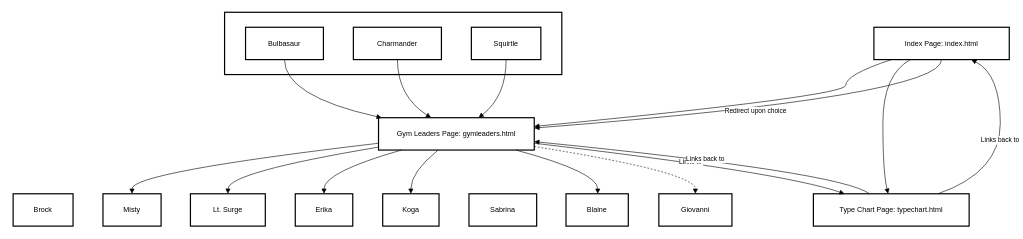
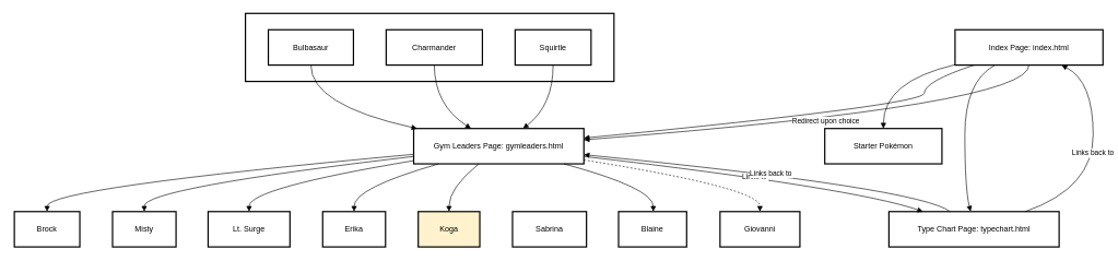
  <mxCell id="0" />
  <mxCell id="1" parent="0" />
  <mxCell id="2" value="Starter Pokémon Bio" style="whiteSpace=wrap;strokeWidth=2;" parent="1" vertex="1"><mxGeometry x="373" y="20" width="563" height="104" as="geometry" /></mxCell>
  <mxCell id="3" value="Index Page: index.html" style="whiteSpace=wrap;strokeWidth=2;" parent="1" vertex="1"><mxGeometry x="1457" y="45" width="226" height="54" as="geometry" /></mxCell>
  <mxCell id="4" value="Gym Leaders Page: gymleaders.html" style="whiteSpace=wrap;strokeWidth=2;" parent="1" vertex="1"><mxGeometry x="630" y="196" width="260" height="54" as="geometry" /></mxCell>
  <mxCell id="5" value="Type Chart Page: typechart.html" style="whiteSpace=wrap;strokeWidth=2;" parent="1" vertex="1"><mxGeometry x="1356" y="323" width="260" height="54" as="geometry" /></mxCell>
+ <mxCell id="6" value="Starter Pokémon" style="whiteSpace=wrap;strokeWidth=2;" parent="1" vertex="1"><mxGeometry x="1258" y="196" width="179" height="54" as="geometry" /></mxCell>
  <mxCell id="7" value="Brock" style="whiteSpace=wrap;strokeWidth=2;" parent="1" vertex="1"><mxGeometry x="20" y="323" width="100" height="54" as="geometry" /></mxCell>
  <mxCell id="8" value="Misty" style="whiteSpace=wrap;strokeWidth=2;" parent="1" vertex="1"><mxGeometry x="170" y="323" width="97" height="54" as="geometry" /></mxCell>
  <mxCell id="9" value="Lt. Surge" style="whiteSpace=wrap;strokeWidth=2;" parent="1" vertex="1"><mxGeometry x="316" y="323" width="125" height="54" as="geometry" /></mxCell>
  <mxCell id="10" value="Erika" style="whiteSpace=wrap;strokeWidth=2;" parent="1" vertex="1"><mxGeometry x="491" y="323" width="96" height="54" as="geometry" /></mxCell>
- <mxCell id="11" value="Koga" style="whiteSpace=wrap;strokeWidth=2;" parent="1" vertex="1"><mxGeometry x="637" y="323" width="94" height="54" as="geometry" /></mxCell>
+ <mxCell id="11" value="Koga" style="whiteSpace=wrap;strokeWidth=2;fillColor=#fff2cc;" parent="1" vertex="1"><mxGeometry x="637" y="323" width="94" height="54" as="geometry" /></mxCell>
  <mxCell id="12" value="Sabrina" style="whiteSpace=wrap;strokeWidth=2;" parent="1" vertex="1"><mxGeometry x="781" y="323" width="113" height="54" as="geometry" /></mxCell>
  <mxCell id="13" value="Blaine" style="whiteSpace=wrap;strokeWidth=2;" parent="1" vertex="1"><mxGeometry x="943" y="323" width="104" height="54" as="geometry" /></mxCell>
  <mxCell id="14" value="Giovanni" style="whiteSpace=wrap;strokeWidth=2;" parent="1" vertex="1"><mxGeometry x="1098" y="323" width="122" height="54" as="geometry" /></mxCell>
  <mxCell id="15" value="Bulbasaur" style="whiteSpace=wrap;strokeWidth=2;" parent="1" vertex="1"><mxGeometry x="408" y="45" width="130" height="54" as="geometry" /></mxCell>
  <mxCell id="16" value="Charmander" style="whiteSpace=wrap;strokeWidth=2;" parent="1" vertex="1"><mxGeometry x="588" y="45" width="147" height="54" as="geometry" /></mxCell>
  <mxCell id="17" value="Squirtle" style="whiteSpace=wrap;strokeWidth=2;" parent="1" vertex="1"><mxGeometry x="785" y="45" width="116" height="54" as="geometry" /></mxCell>
+ <mxCell id="18" value="" style="curved=1;startArrow=none;endArrow=block;exitX=0;exitY=0.99;entryX=0.5;entryY=0.01;" parent="1" source="3" target="6" edge="1"><mxGeometry relative="1" as="geometry"><Array as="points"><mxPoint x="1348" y="124" /></Array></mxGeometry></mxCell>
  <mxCell id="19" value="" style="curved=1;startArrow=none;endArrow=block;exitX=0.13;exitY=1;entryX=1;entryY=0.27;" parent="1" source="3" target="4" edge="1"><mxGeometry relative="1" as="geometry"><Array as="points"><mxPoint x="1410" y="124" /><mxPoint x="1410" y="160" /></Array></mxGeometry></mxCell>
  <mxCell id="20" value="" style="curved=1;startArrow=none;endArrow=block;exitX=0.27;exitY=1;entryX=0.48;entryY=0;" parent="1" source="3" target="5" edge="1"><mxGeometry relative="1" as="geometry"><Array as="points"><mxPoint x="1472" y="124" /><mxPoint x="1472" y="287" /></Array></mxGeometry></mxCell>
  <mxCell id="21" value="" style="curved=1;startArrow=none;endArrow=block;exitX=0.5;exitY=1;entryX=0.03;entryY=0.01;" parent="1" source="15" target="4" edge="1"><mxGeometry relative="1" as="geometry"><Array as="points"><mxPoint x="473" y="160" /></Array></mxGeometry></mxCell>
  <mxCell id="22" value="" style="curved=1;startArrow=none;endArrow=block;exitX=0.5;exitY=1;entryX=0.34;entryY=0.01;" parent="1" source="16" target="4" edge="1"><mxGeometry relative="1" as="geometry"><Array as="points"><mxPoint x="662" y="160" /></Array></mxGeometry></mxCell>
  <mxCell id="23" value="" style="curved=1;startArrow=none;endArrow=block;exitX=0.5;exitY=1;entryX=0.64;entryY=0.01;" parent="1" source="17" target="4" edge="1"><mxGeometry relative="1" as="geometry"><Array as="points"><mxPoint x="843" y="160" /></Array></mxGeometry></mxCell>
+ <mxCell id="24" value="" style="curved=1;startArrow=none;endArrow=block;exitX=0;exitY=0.73;entryX=0.5;entryY=0;" parent="1" source="4" target="7" edge="1"><mxGeometry relative="1" as="geometry"><Array as="points"><mxPoint x="70" y="287" /></Array></mxGeometry></mxCell>
  <mxCell id="25" value="" style="curved=1;startArrow=none;endArrow=block;exitX=0;exitY=0.79;entryX=0.5;entryY=0;" parent="1" source="4" target="8" edge="1"><mxGeometry relative="1" as="geometry"><Array as="points"><mxPoint x="218" y="287" /></Array></mxGeometry></mxCell>
  <mxCell id="26" value="" style="curved=1;startArrow=none;endArrow=block;exitX=0;exitY=0.91;entryX=0.5;entryY=0;" parent="1" source="4" target="9" edge="1"><mxGeometry relative="1" as="geometry"><Array as="points"><mxPoint x="379" y="287" /></Array></mxGeometry></mxCell>
  <mxCell id="27" value="" style="curved=1;startArrow=none;endArrow=block;exitX=0.14;exitY=1.01;entryX=0.5;entryY=0;" parent="1" source="4" target="10" edge="1"><mxGeometry relative="1" as="geometry"><Array as="points"><mxPoint x="539" y="287" /></Array></mxGeometry></mxCell>
  <mxCell id="28" value="" style="curved=1;startArrow=none;endArrow=block;exitX=0.38;exitY=1.01;entryX=0.5;entryY=0;" parent="1" source="4" target="11" edge="1"><mxGeometry relative="1" as="geometry"><Array as="points"><mxPoint x="684" y="287" /></Array></mxGeometry></mxCell>
  <mxCell id="29" value="" style="curved=1;startArrow=none;endArrow=block;exitX=0.89;exitY=1.01;entryX=0.51;entryY=0;" parent="1" source="4" target="13" edge="1"><mxGeometry relative="1" as="geometry"><Array as="points"><mxPoint x="996" y="287" /></Array></mxGeometry></mxCell>
  <mxCell id="30" value="" style="curved=1;startArrow=none;endArrow=block;exitX=1;exitY=0.89;entryX=0.5;entryY=0;dashed=1;" parent="1" source="4" target="14" edge="1"><mxGeometry relative="1" as="geometry"><Array as="points"><mxPoint x="1159" y="287" /></Array></mxGeometry></mxCell>
  <mxCell id="31" value="Redirect upon choice" style="curved=1;startArrow=none;endArrow=block;exitX=0.5;exitY=1;entryX=1;entryY=0.32;" parent="1" source="3" target="4" edge="1"><mxGeometry relative="1" as="geometry"><Array as="points"><mxPoint x="1570" y="160" /></Array></mxGeometry></mxCell>
  <mxCell id="32" value="Links to" style="curved=1;startArrow=none;endArrow=block;exitX=1;exitY=0.79;entryX=0.2;entryY=0;" parent="1" source="4" target="5" edge="1"><mxGeometry relative="1" as="geometry"><Array as="points"><mxPoint x="1304" y="287" /></Array></mxGeometry></mxCell>
  <mxCell id="33" value="Links back to" style="curved=1;startArrow=none;endArrow=block;exitX=0.8;exitY=0;entryX=0.72;entryY=1;" parent="1" source="5" target="3" edge="1"><mxGeometry relative="1" as="geometry"><Array as="points"><mxPoint x="1668" y="287" /><mxPoint x="1668" y="124" /></Array></mxGeometry></mxCell>
  <mxCell id="34" value="Links back to" style="curved=1;startArrow=none;endArrow=block;exitX=0.36;exitY=0;entryX=1;entryY=0.74;" parent="1" source="5" target="4" edge="1"><mxGeometry relative="1" as="geometry"><Array as="points"><mxPoint x="1403" y="287" /></Array></mxGeometry></mxCell>
